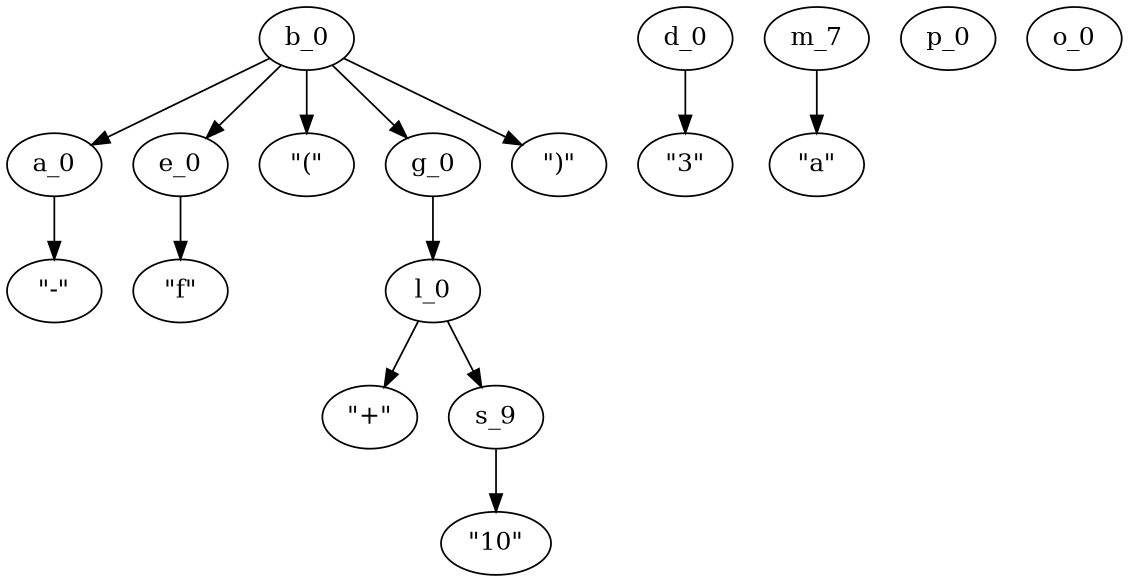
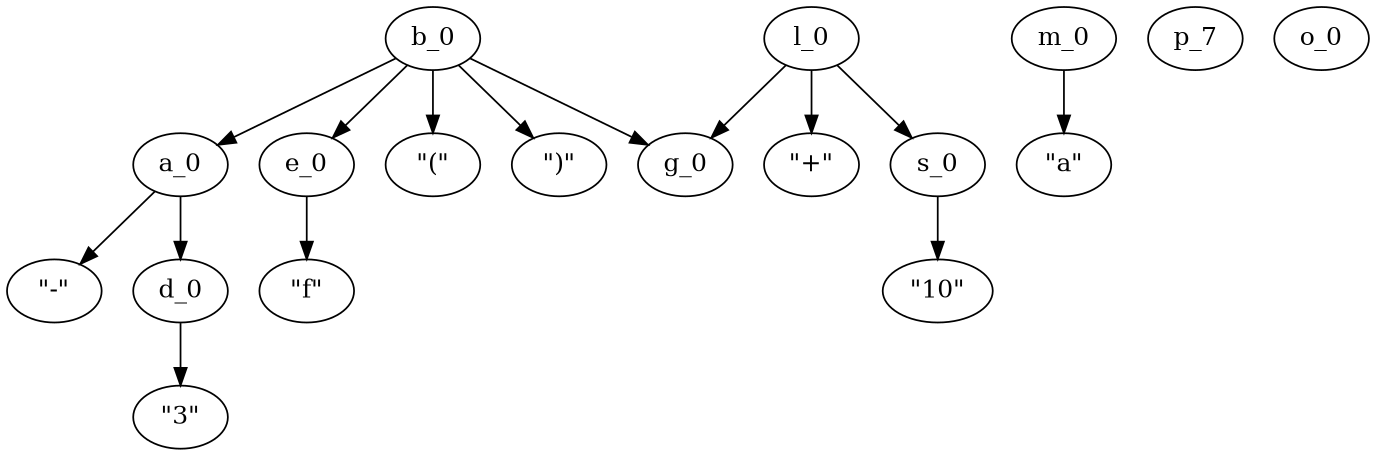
  digraph {
    n1 [label="\"-\""]
    a_0
    d_0
    b_0
    e_0
    n6 [label="\"(\""]
    g_0
    n8 [label="\")\""]
    n9 [label="\"3\""]
    n10 [label="\"f\""]
    l_0
    n12 [label="\"+\""]
-   s_0 [label=s_9]
+   s_0
    n14 [label="\"a\""]
-   m_0 [label=m_7]
+   m_0
    n16 [label="\"10\""]
-   p_0
+   p_0 [label=p_7]
    o_0
    a_0 -> n1
+   a_0 -> d_0
    d_0 -> n9
    b_0 -> a_0
    b_0 -> e_0
    b_0 -> n6
    b_0 -> g_0
    b_0 -> n8
    e_0 -> n10
-   g_0 -> l_0
+   l_0 -> g_0
    l_0 -> n12
    l_0 -> s_0
    s_0 -> n16
    m_0 -> n14
  }
